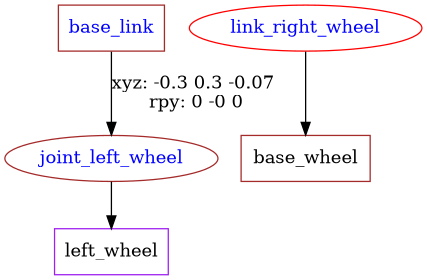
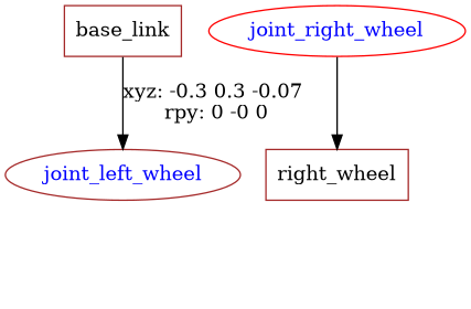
  digraph {
    node [color=brown shape=box]
-   n1 [label=base_link fontcolor=blue]
+   n1 [label=base_link]
    joint_left_wheel [fontcolor=blue shape=ellipse]
-   n3 [color=purple label=left_wheel]
-   joint_right_wheel [color=red fontcolor=blue shape=ellipse label=link_right_wheel]
-   n5 [label=base_wheel]
+   joint_right_wheel [color=red fontcolor=blue shape=ellipse]
+   n5 [label=right_wheel]
    n1 -> joint_left_wheel [label="xyz: -0.3 0.3 -0.07 \nrpy: 0 -0 0"]
-   joint_left_wheel -> n3
    joint_right_wheel -> n5
  }
